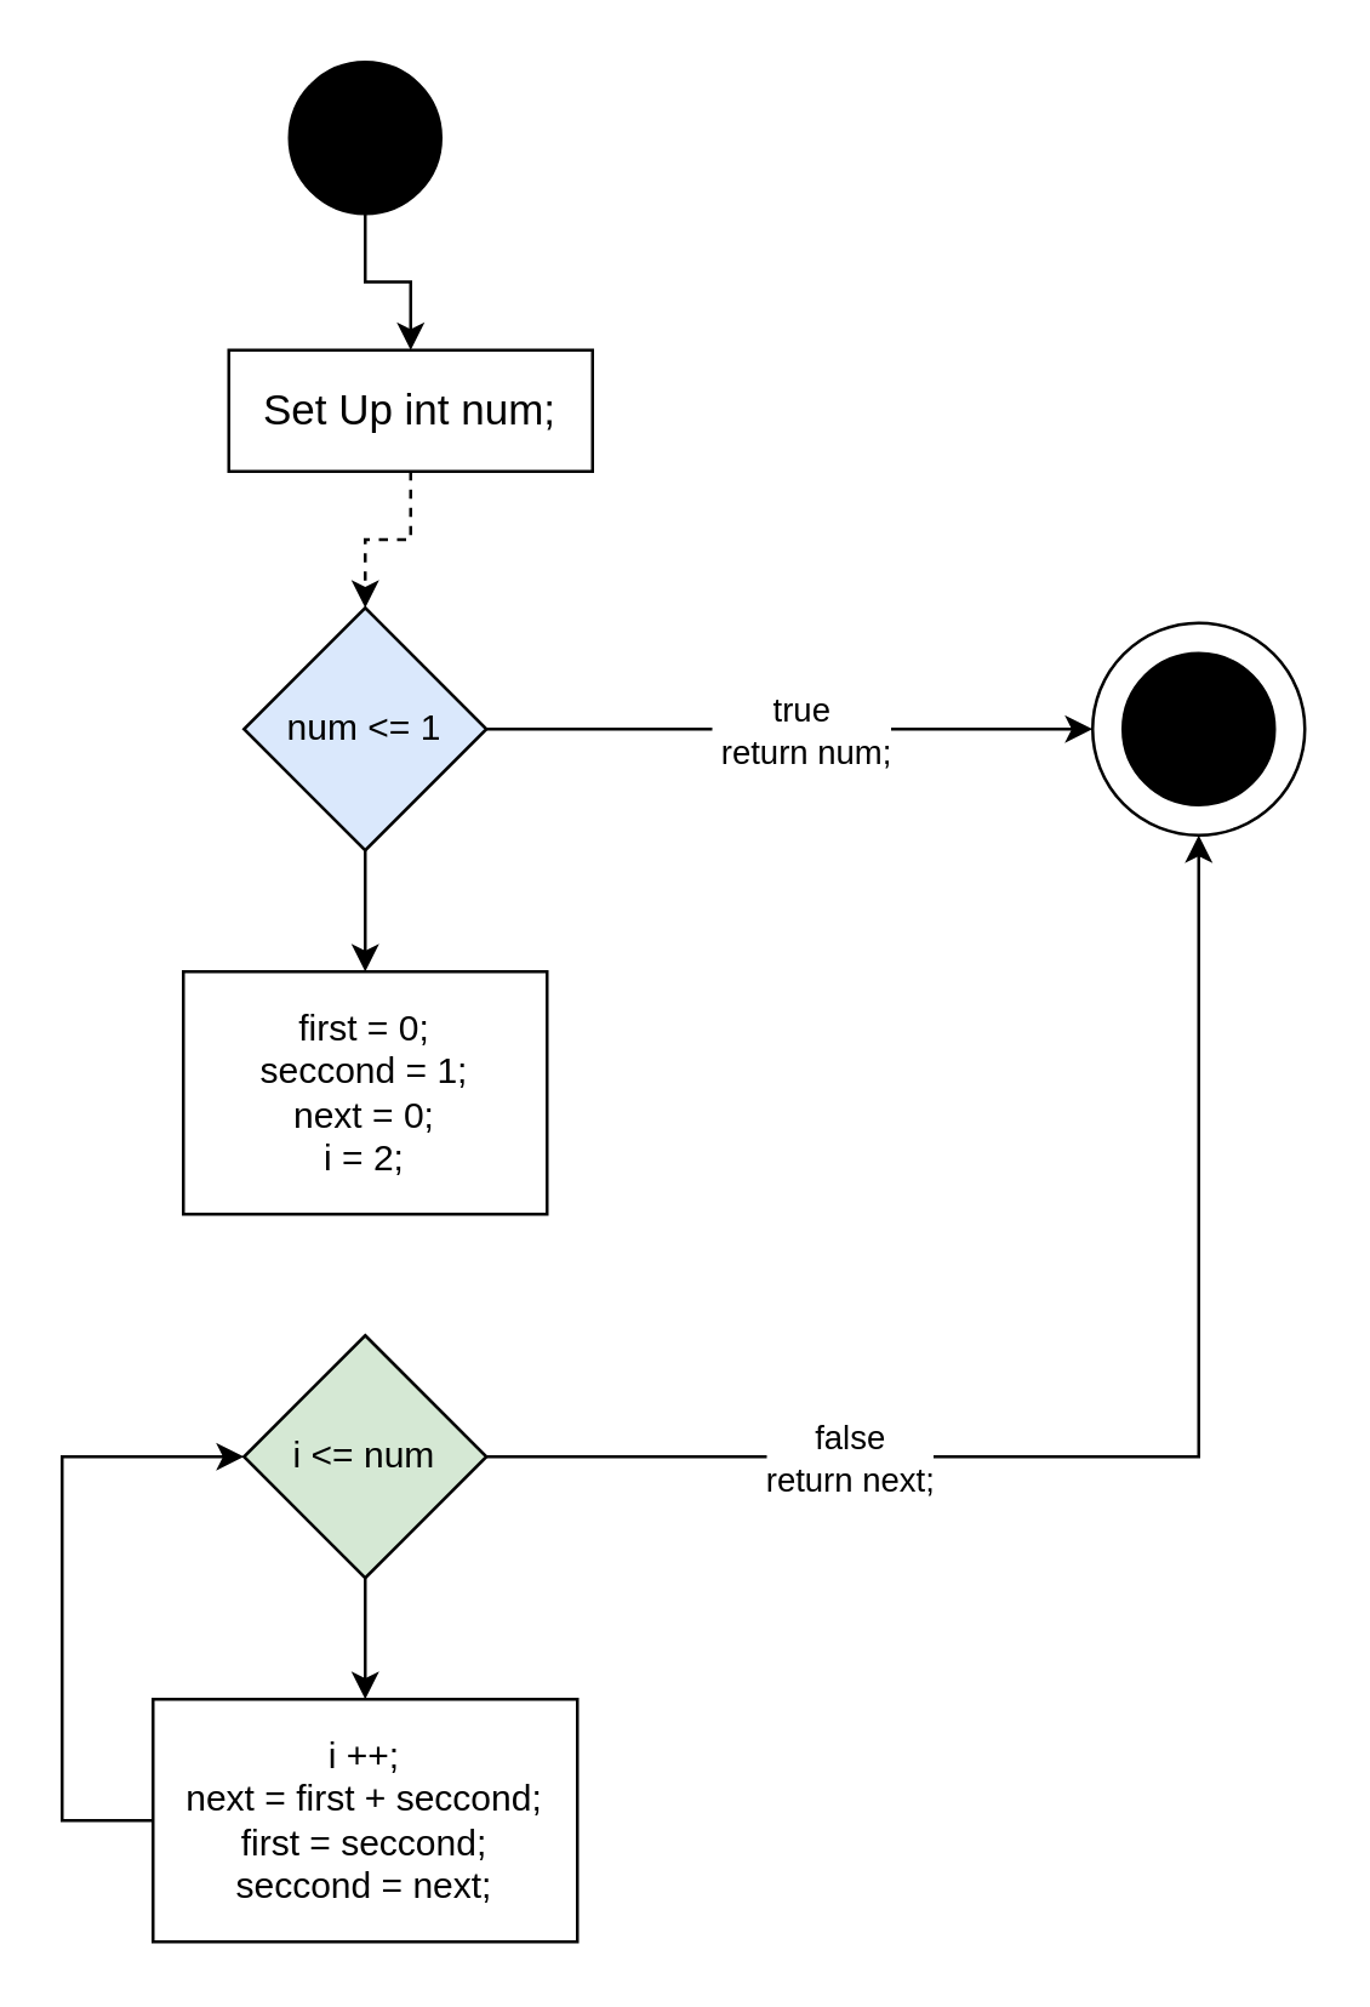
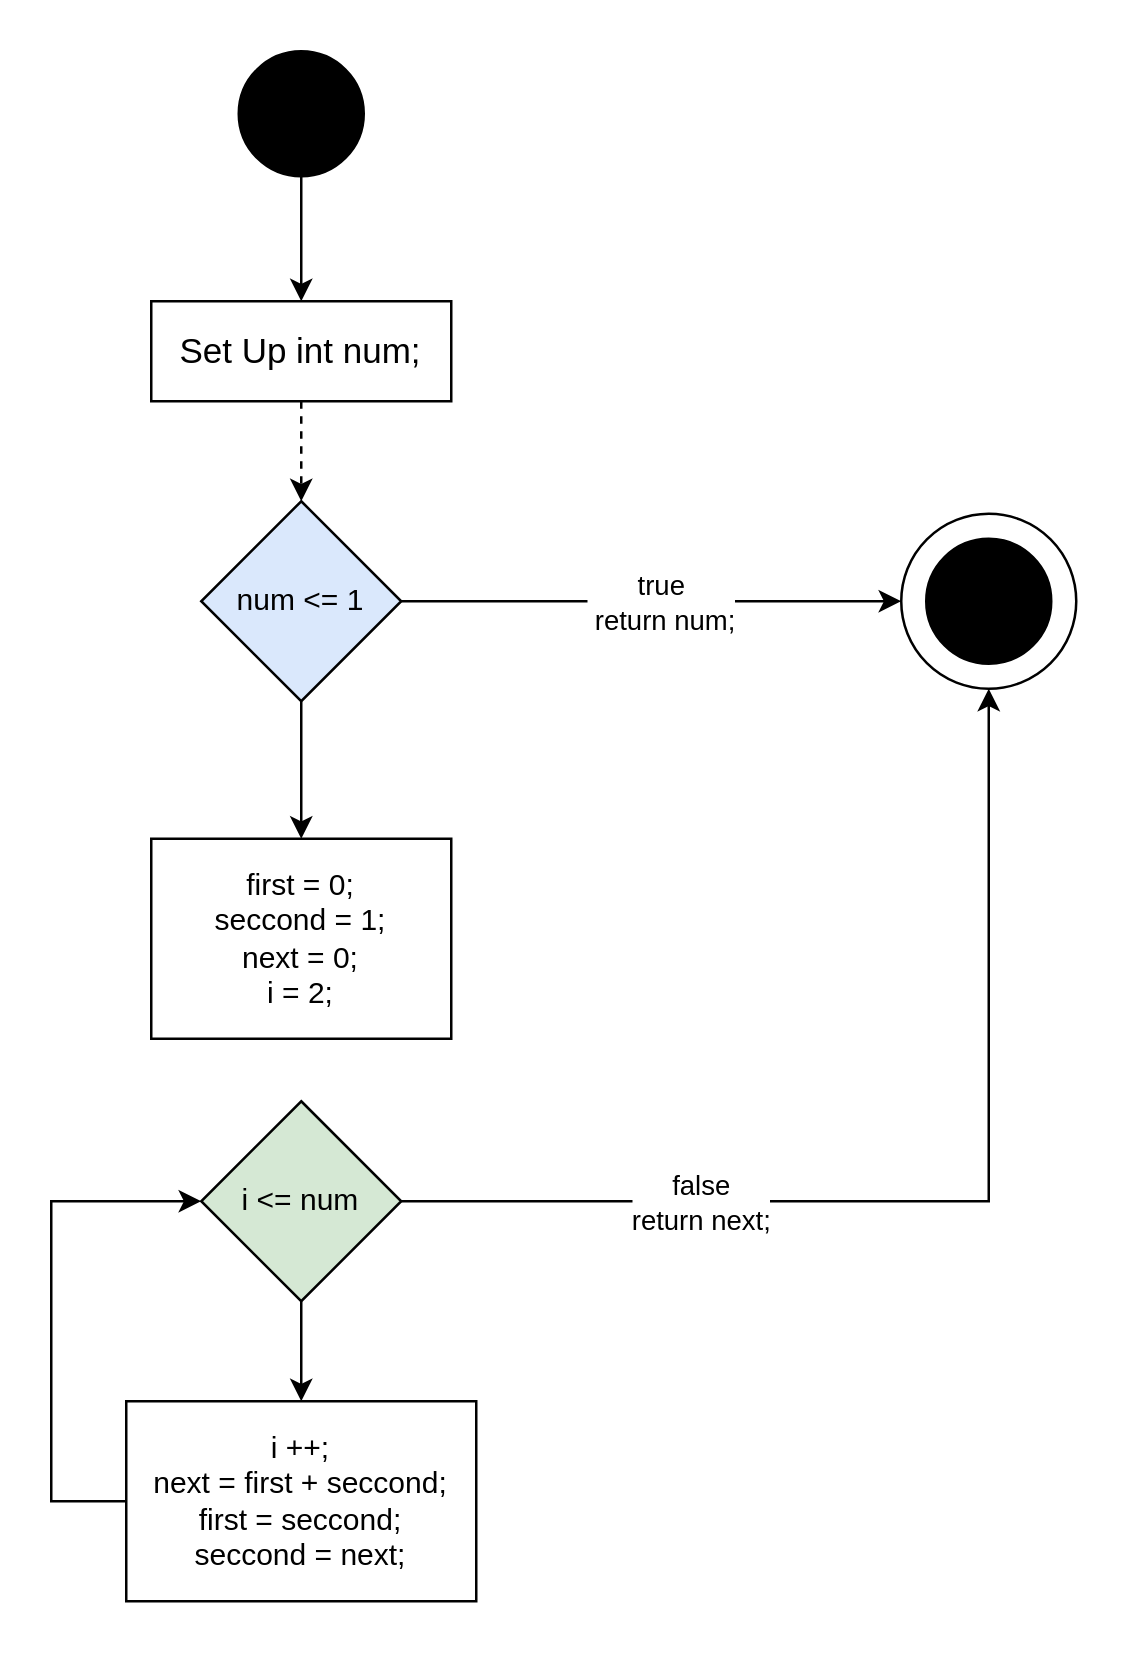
  <mxCell id="0" />
  <mxCell id="1" parent="0" />
  <mxCell id="2" value="" style="ellipse;whiteSpace=wrap;html=1;aspect=fixed;" vertex="1" parent="1"><mxGeometry x="360" y="205" width="70" height="70" as="geometry" /></mxCell>
  <mxCell id="3" style="edgeStyle=orthogonalEdgeStyle;rounded=0;orthogonalLoop=1;jettySize=auto;html=1;exitX=0.5;exitY=1;exitDx=0;exitDy=0;entryX=0.5;entryY=0;entryDx=0;entryDy=0;" edge="1" parent="1" source="4" target="6"><mxGeometry relative="1" as="geometry" /></mxCell>
  <mxCell id="4" value="" style="ellipse;whiteSpace=wrap;html=1;aspect=fixed;fillColor=#000000;" vertex="1" parent="1"><mxGeometry x="95" y="20" width="50" height="50" as="geometry" /></mxCell>
  <mxCell id="5" style="edgeStyle=orthogonalEdgeStyle;rounded=0;orthogonalLoop=1;jettySize=auto;html=1;entryX=0.5;entryY=0;entryDx=0;entryDy=0;dashed=1;" edge="1" parent="1" source="6" target="10"><mxGeometry relative="1" as="geometry" /></mxCell>
- <mxCell id="6" value="&lt;font style=&quot;font-size: 14px;&quot;&gt;Set Up int num;&lt;/font&gt;" style="rounded=0;whiteSpace=wrap;html=1;" vertex="1" parent="1"><mxGeometry x="75" y="115" width="120" height="40" as="geometry" /></mxCell>
+ <mxCell id="6" value="&lt;font style=&quot;font-size: 14px;&quot;&gt;Set Up int num;&lt;/font&gt;" style="rounded=0;whiteSpace=wrap;html=1;" vertex="1" parent="1"><mxGeometry x="60" y="120" width="120" height="40" as="geometry" /></mxCell>
  <mxCell id="7" style="edgeStyle=orthogonalEdgeStyle;rounded=0;orthogonalLoop=1;jettySize=auto;html=1;" edge="1" parent="1" source="10" target="2"><mxGeometry relative="1" as="geometry"><mxPoint x="350" y="240" as="targetPoint" /></mxGeometry></mxCell>
  <mxCell id="8" value="true&lt;br&gt;&amp;nbsp;return num;" style="edgeLabel;html=1;align=center;verticalAlign=middle;resizable=0;points=[];" vertex="1" connectable="0" parent="7"><mxGeometry x="0.03" relative="1" as="geometry"><mxPoint as="offset" /></mxGeometry></mxCell>
  <mxCell id="9" style="edgeStyle=orthogonalEdgeStyle;rounded=0;orthogonalLoop=1;jettySize=auto;html=1;exitX=0.5;exitY=1;exitDx=0;exitDy=0;entryX=0.5;entryY=0;entryDx=0;entryDy=0;" edge="1" parent="1" source="10" target="11"><mxGeometry relative="1" as="geometry" /></mxCell>
  <mxCell id="10" value="num &amp;lt;= 1" style="rhombus;whiteSpace=wrap;html=1;fillColor=#dae8fc;" vertex="1" parent="1"><mxGeometry x="80" y="200" width="80" height="80" as="geometry" /></mxCell>
- <mxCell id="11" value="first = 0;&lt;br&gt;seccond = 1;&lt;br&gt;next = 0;&lt;br&gt;i = 2;" style="rounded=0;whiteSpace=wrap;html=1;" vertex="1" parent="1"><mxGeometry x="60" y="320" width="120" height="80" as="geometry" /></mxCell>
+ <mxCell id="11" value="first = 0;&lt;br&gt;seccond = 1;&lt;br&gt;next = 0;&lt;br&gt;i = 2;" style="rounded=0;whiteSpace=wrap;html=1;" vertex="1" parent="1"><mxGeometry x="60" y="335" width="120" height="80" as="geometry" /></mxCell>
  <mxCell id="12" style="edgeStyle=orthogonalEdgeStyle;rounded=0;orthogonalLoop=1;jettySize=auto;html=1;exitX=0.5;exitY=1;exitDx=0;exitDy=0;entryX=0.5;entryY=0;entryDx=0;entryDy=0;" edge="1" parent="1" source="15" target="17"><mxGeometry relative="1" as="geometry" /></mxCell>
  <mxCell id="13" style="edgeStyle=orthogonalEdgeStyle;rounded=0;orthogonalLoop=1;jettySize=auto;html=1;entryX=0.5;entryY=1;entryDx=0;entryDy=0;" edge="1" parent="1" source="15" target="2"><mxGeometry relative="1" as="geometry" /></mxCell>
  <mxCell id="14" value="false&lt;br&gt;return next;" style="edgeLabel;html=1;align=center;verticalAlign=middle;resizable=0;points=[];" vertex="1" connectable="0" parent="13"><mxGeometry x="-0.458" relative="1" as="geometry"><mxPoint as="offset" /></mxGeometry></mxCell>
  <mxCell id="15" value="i &amp;lt;= num" style="rhombus;whiteSpace=wrap;html=1;fillColor=#d5e8d4;" vertex="1" parent="1"><mxGeometry x="80" y="440" width="80" height="80" as="geometry" /></mxCell>
  <mxCell id="16" style="edgeStyle=orthogonalEdgeStyle;rounded=0;orthogonalLoop=1;jettySize=auto;html=1;entryX=0;entryY=0.5;entryDx=0;entryDy=0;" edge="1" parent="1" source="17" target="15"><mxGeometry relative="1" as="geometry"><Array as="points"><mxPoint x="20" y="600" /><mxPoint x="20" y="480" /></Array></mxGeometry></mxCell>
  <mxCell id="17" value="i ++;&lt;br&gt;next = first + seccond;&lt;br&gt;first = seccond;&lt;br&gt;seccond = next;" style="rounded=0;whiteSpace=wrap;html=1;" vertex="1" parent="1"><mxGeometry x="50" y="560" width="140" height="80" as="geometry" /></mxCell>
  <mxCell id="18" value="" style="ellipse;whiteSpace=wrap;html=1;aspect=fixed;fillColor=#000000;" vertex="1" parent="1"><mxGeometry x="370" y="215" width="50" height="50" as="geometry" /></mxCell>
